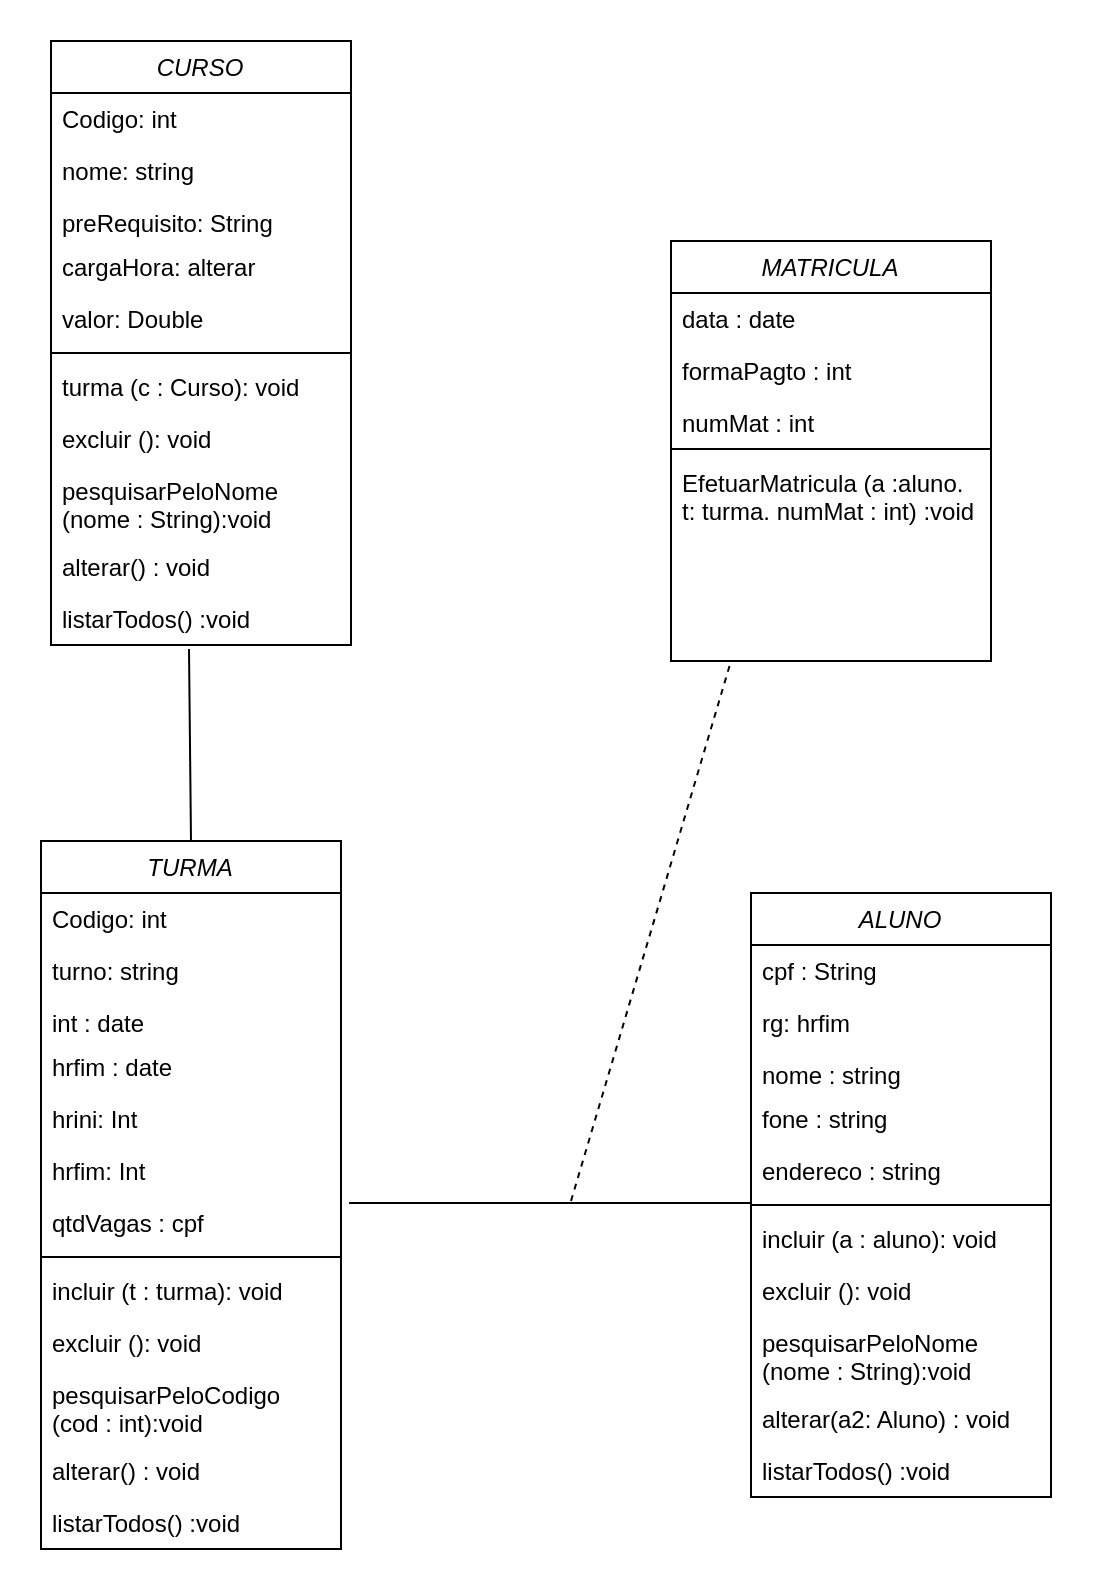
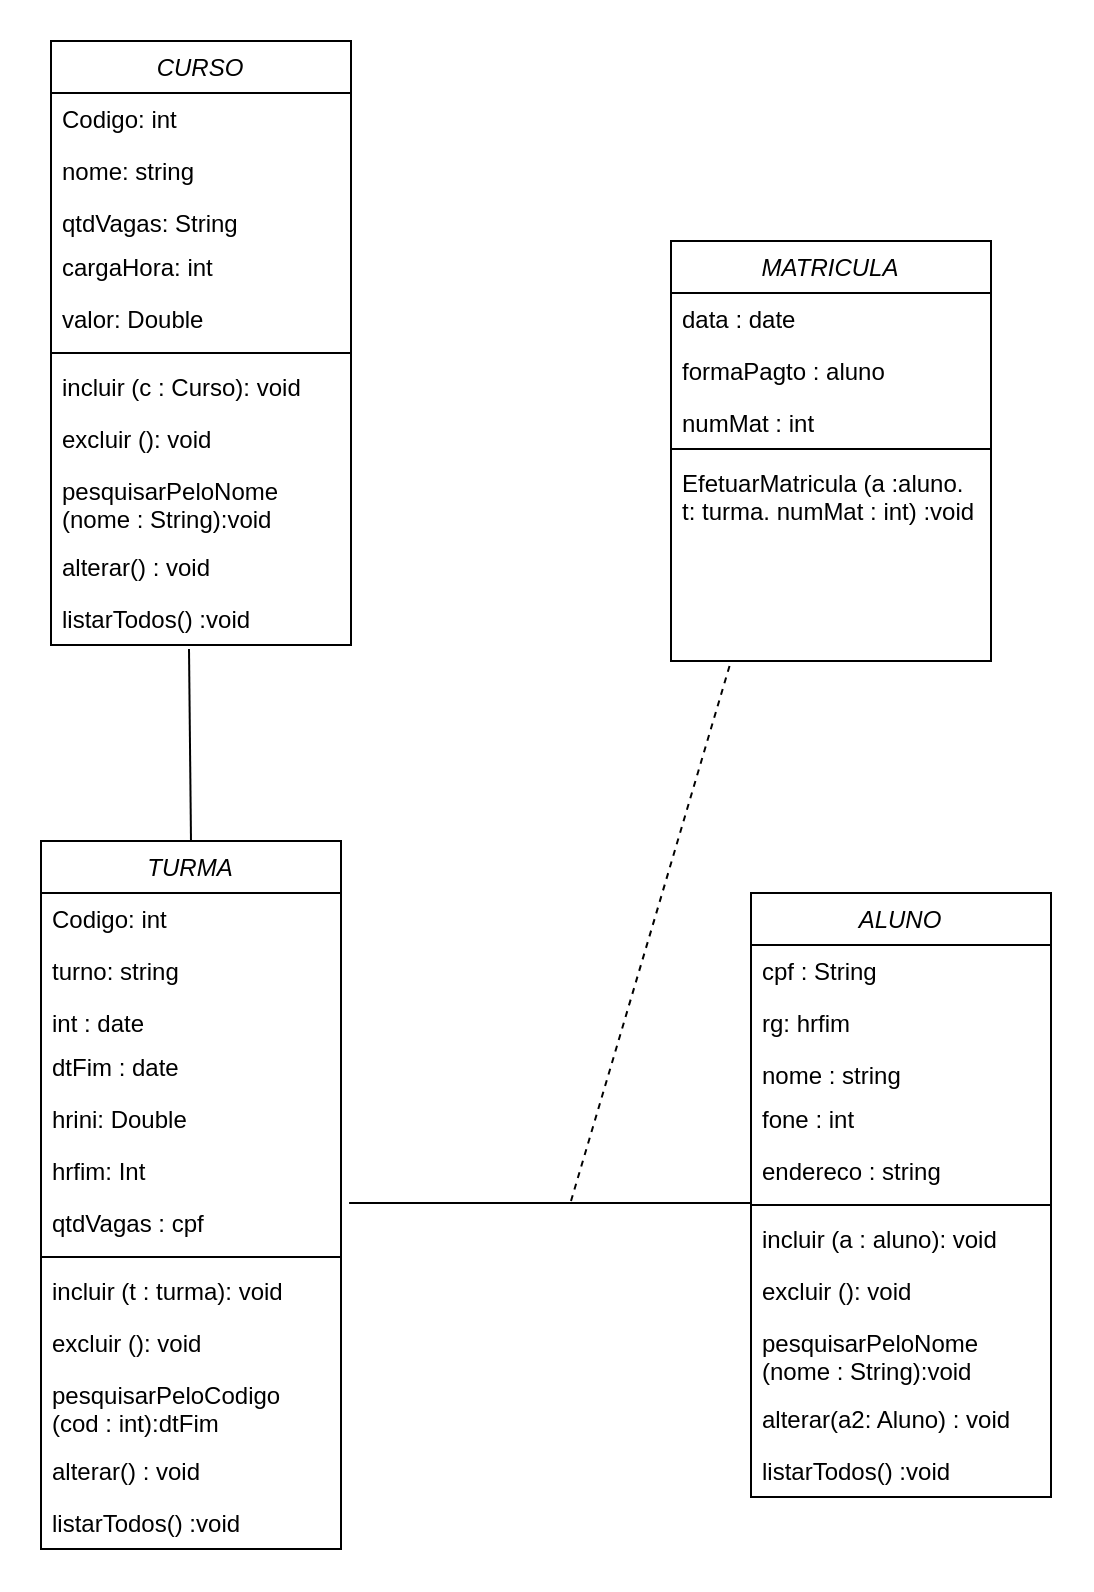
  <mxCell id="0" />
  <mxCell id="1" parent="0" />
  <mxCell id="2" value="CURSO" style="swimlane;fontStyle=2;align=center;verticalAlign=top;childLayout=stackLayout;horizontal=1;startSize=26;horizontalStack=0;resizeParent=1;resizeLast=0;collapsible=1;marginBottom=0;rounded=0;shadow=0;strokeWidth=1;" parent="1" vertex="1"><mxGeometry x="25" y="20" width="150" height="302" as="geometry"><mxRectangle x="120" y="120" width="160" height="26" as="alternateBounds" /></mxGeometry></mxCell>
  <mxCell id="3" value="Codigo: int" style="text;align=left;verticalAlign=top;spacingLeft=4;spacingRight=4;overflow=hidden;rotatable=0;points=[[0,0.5],[1,0.5]];portConstraint=eastwest;" parent="2" vertex="1"><mxGeometry y="26" width="150" height="26" as="geometry" /></mxCell>
  <mxCell id="4" value="nome: string" style="text;align=left;verticalAlign=top;spacingLeft=4;spacingRight=4;overflow=hidden;rotatable=0;points=[[0,0.5],[1,0.5]];portConstraint=eastwest;rounded=0;shadow=0;html=0;" parent="2" vertex="1"><mxGeometry y="52" width="150" height="26" as="geometry" /></mxCell>
- <mxCell id="5" value="preRequisito: String" style="text;align=left;verticalAlign=top;spacingLeft=4;spacingRight=4;overflow=hidden;rotatable=0;points=[[0,0.5],[1,0.5]];portConstraint=eastwest;rounded=0;shadow=0;html=0;" parent="2" vertex="1"><mxGeometry y="78" width="150" height="22" as="geometry" /></mxCell>
- <mxCell id="6" value="cargaHora: alterar" style="text;align=left;verticalAlign=top;spacingLeft=4;spacingRight=4;overflow=hidden;rotatable=0;points=[[0,0.5],[1,0.5]];portConstraint=eastwest;rounded=0;shadow=0;html=0;" vertex="1" parent="2"><mxGeometry y="100" width="150" height="26" as="geometry" /></mxCell>
+ <mxCell id="5" value="qtdVagas: String" style="text;align=left;verticalAlign=top;spacingLeft=4;spacingRight=4;overflow=hidden;rotatable=0;points=[[0,0.5],[1,0.5]];portConstraint=eastwest;rounded=0;shadow=0;html=0;" parent="2" vertex="1"><mxGeometry y="78" width="150" height="22" as="geometry" /></mxCell>
+ <mxCell id="6" value="cargaHora: int" style="text;align=left;verticalAlign=top;spacingLeft=4;spacingRight=4;overflow=hidden;rotatable=0;points=[[0,0.5],[1,0.5]];portConstraint=eastwest;rounded=0;shadow=0;html=0;" vertex="1" parent="2"><mxGeometry y="100" width="150" height="26" as="geometry" /></mxCell>
  <mxCell id="7" value="valor: Double" style="text;align=left;verticalAlign=top;spacingLeft=4;spacingRight=4;overflow=hidden;rotatable=0;points=[[0,0.5],[1,0.5]];portConstraint=eastwest;rounded=0;shadow=0;html=0;" vertex="1" parent="2"><mxGeometry y="126" width="150" height="26" as="geometry" /></mxCell>
  <mxCell id="8" value="" style="line;html=1;strokeWidth=1;align=left;verticalAlign=middle;spacingTop=-1;spacingLeft=3;spacingRight=3;rotatable=0;labelPosition=right;points=[];portConstraint=eastwest;" parent="2" vertex="1"><mxGeometry y="152" width="150" height="8" as="geometry" /></mxCell>
- <mxCell id="9" value="turma (c : Curso): void" style="text;align=left;verticalAlign=top;spacingLeft=4;spacingRight=4;overflow=hidden;rotatable=0;points=[[0,0.5],[1,0.5]];portConstraint=eastwest;rounded=0;shadow=0;html=0;" vertex="1" parent="2"><mxGeometry y="160" width="150" height="26" as="geometry" /></mxCell>
+ <mxCell id="9" value="incluir (c : Curso): void" style="text;align=left;verticalAlign=top;spacingLeft=4;spacingRight=4;overflow=hidden;rotatable=0;points=[[0,0.5],[1,0.5]];portConstraint=eastwest;rounded=0;shadow=0;html=0;" vertex="1" parent="2"><mxGeometry y="160" width="150" height="26" as="geometry" /></mxCell>
  <mxCell id="10" value="excluir (): void" style="text;align=left;verticalAlign=top;spacingLeft=4;spacingRight=4;overflow=hidden;rotatable=0;points=[[0,0.5],[1,0.5]];portConstraint=eastwest;rounded=0;shadow=0;html=0;" vertex="1" parent="2"><mxGeometry y="186" width="150" height="26" as="geometry" /></mxCell>
  <mxCell id="11" value="pesquisarPeloNome&#10;(nome : String):void" style="text;align=left;verticalAlign=top;spacingLeft=4;spacingRight=4;overflow=hidden;rotatable=0;points=[[0,0.5],[1,0.5]];portConstraint=eastwest;rounded=0;shadow=0;html=0;" vertex="1" parent="2"><mxGeometry y="212" width="150" height="38" as="geometry" /></mxCell>
  <mxCell id="12" value="alterar() : void" style="text;align=left;verticalAlign=top;spacingLeft=4;spacingRight=4;overflow=hidden;rotatable=0;points=[[0,0.5],[1,0.5]];portConstraint=eastwest;rounded=0;shadow=0;html=0;" vertex="1" parent="2"><mxGeometry y="250" width="150" height="26" as="geometry" /></mxCell>
  <mxCell id="13" value="listarTodos() :void" style="text;align=left;verticalAlign=top;spacingLeft=4;spacingRight=4;overflow=hidden;rotatable=0;points=[[0,0.5],[1,0.5]];portConstraint=eastwest;rounded=0;shadow=0;html=0;" vertex="1" parent="2"><mxGeometry y="276" width="150" height="26" as="geometry" /></mxCell>
  <mxCell id="14" value="" style="endArrow=none;html=1;rounded=0;exitX=0.46;exitY=1.077;exitDx=0;exitDy=0;exitPerimeter=0;entryX=0.5;entryY=0;entryDx=0;entryDy=0;" edge="1" parent="1" source="13" target="15"><mxGeometry width="50" height="50" relative="1" as="geometry"><mxPoint x="285" y="280" as="sourcePoint" /><mxPoint x="96" y="400" as="targetPoint" /></mxGeometry></mxCell>
  <mxCell id="15" value="TURMA&#10;" style="swimlane;fontStyle=2;align=center;verticalAlign=top;childLayout=stackLayout;horizontal=1;startSize=26;horizontalStack=0;resizeParent=1;resizeLast=0;collapsible=1;marginBottom=0;rounded=0;shadow=0;strokeWidth=1;" vertex="1" parent="1"><mxGeometry x="20" y="420" width="150" height="354" as="geometry"><mxRectangle x="120" y="120" width="160" height="26" as="alternateBounds" /></mxGeometry></mxCell>
  <mxCell id="16" value="Codigo: int" style="text;align=left;verticalAlign=top;spacingLeft=4;spacingRight=4;overflow=hidden;rotatable=0;points=[[0,0.5],[1,0.5]];portConstraint=eastwest;" vertex="1" parent="15"><mxGeometry y="26" width="150" height="26" as="geometry" /></mxCell>
  <mxCell id="17" value="turno: string" style="text;align=left;verticalAlign=top;spacingLeft=4;spacingRight=4;overflow=hidden;rotatable=0;points=[[0,0.5],[1,0.5]];portConstraint=eastwest;rounded=0;shadow=0;html=0;" vertex="1" parent="15"><mxGeometry y="52" width="150" height="26" as="geometry" /></mxCell>
  <mxCell id="18" value="int : date" style="text;align=left;verticalAlign=top;spacingLeft=4;spacingRight=4;overflow=hidden;rotatable=0;points=[[0,0.5],[1,0.5]];portConstraint=eastwest;rounded=0;shadow=0;html=0;" vertex="1" parent="15"><mxGeometry y="78" width="150" height="22" as="geometry" /></mxCell>
- <mxCell id="19" value="hrfim : date" style="text;align=left;verticalAlign=top;spacingLeft=4;spacingRight=4;overflow=hidden;rotatable=0;points=[[0,0.5],[1,0.5]];portConstraint=eastwest;rounded=0;shadow=0;html=0;" vertex="1" parent="15"><mxGeometry y="100" width="150" height="26" as="geometry" /></mxCell>
- <mxCell id="20" value="hrini: Int&#10;" style="text;align=left;verticalAlign=top;spacingLeft=4;spacingRight=4;overflow=hidden;rotatable=0;points=[[0,0.5],[1,0.5]];portConstraint=eastwest;rounded=0;shadow=0;html=0;" vertex="1" parent="15"><mxGeometry y="126" width="150" height="26" as="geometry" /></mxCell>
+ <mxCell id="19" value="dtFim : date" style="text;align=left;verticalAlign=top;spacingLeft=4;spacingRight=4;overflow=hidden;rotatable=0;points=[[0,0.5],[1,0.5]];portConstraint=eastwest;rounded=0;shadow=0;html=0;" vertex="1" parent="15"><mxGeometry y="100" width="150" height="26" as="geometry" /></mxCell>
+ <mxCell id="20" value="hrini: Double&#10;" style="text;align=left;verticalAlign=top;spacingLeft=4;spacingRight=4;overflow=hidden;rotatable=0;points=[[0,0.5],[1,0.5]];portConstraint=eastwest;rounded=0;shadow=0;html=0;" vertex="1" parent="15"><mxGeometry y="126" width="150" height="26" as="geometry" /></mxCell>
  <mxCell id="21" value="hrfim: Int&#10;" style="text;align=left;verticalAlign=top;spacingLeft=4;spacingRight=4;overflow=hidden;rotatable=0;points=[[0,0.5],[1,0.5]];portConstraint=eastwest;rounded=0;shadow=0;html=0;" vertex="1" parent="15"><mxGeometry y="152" width="150" height="26" as="geometry" /></mxCell>
  <mxCell id="22" value="qtdVagas : cpf" style="text;align=left;verticalAlign=top;spacingLeft=4;spacingRight=4;overflow=hidden;rotatable=0;points=[[0,0.5],[1,0.5]];portConstraint=eastwest;rounded=0;shadow=0;html=0;" vertex="1" parent="15"><mxGeometry y="178" width="150" height="26" as="geometry" /></mxCell>
  <mxCell id="23" value="" style="line;html=1;strokeWidth=1;align=left;verticalAlign=middle;spacingTop=-1;spacingLeft=3;spacingRight=3;rotatable=0;labelPosition=right;points=[];portConstraint=eastwest;" vertex="1" parent="15"><mxGeometry y="204" width="150" height="8" as="geometry" /></mxCell>
  <mxCell id="24" value="incluir (t : turma): void" style="text;align=left;verticalAlign=top;spacingLeft=4;spacingRight=4;overflow=hidden;rotatable=0;points=[[0,0.5],[1,0.5]];portConstraint=eastwest;rounded=0;shadow=0;html=0;" vertex="1" parent="15"><mxGeometry y="212" width="150" height="26" as="geometry" /></mxCell>
  <mxCell id="25" value="excluir (): void" style="text;align=left;verticalAlign=top;spacingLeft=4;spacingRight=4;overflow=hidden;rotatable=0;points=[[0,0.5],[1,0.5]];portConstraint=eastwest;rounded=0;shadow=0;html=0;" vertex="1" parent="15"><mxGeometry y="238" width="150" height="26" as="geometry" /></mxCell>
- <mxCell id="26" value="pesquisarPeloCodigo&#10;(cod : int):void" style="text;align=left;verticalAlign=top;spacingLeft=4;spacingRight=4;overflow=hidden;rotatable=0;points=[[0,0.5],[1,0.5]];portConstraint=eastwest;rounded=0;shadow=0;html=0;" vertex="1" parent="15"><mxGeometry y="264" width="150" height="38" as="geometry" /></mxCell>
+ <mxCell id="26" value="pesquisarPeloCodigo&#10;(cod : int):dtFim" style="text;align=left;verticalAlign=top;spacingLeft=4;spacingRight=4;overflow=hidden;rotatable=0;points=[[0,0.5],[1,0.5]];portConstraint=eastwest;rounded=0;shadow=0;html=0;" vertex="1" parent="15"><mxGeometry y="264" width="150" height="38" as="geometry" /></mxCell>
  <mxCell id="27" value="alterar() : void" style="text;align=left;verticalAlign=top;spacingLeft=4;spacingRight=4;overflow=hidden;rotatable=0;points=[[0,0.5],[1,0.5]];portConstraint=eastwest;rounded=0;shadow=0;html=0;" vertex="1" parent="15"><mxGeometry y="302" width="150" height="26" as="geometry" /></mxCell>
  <mxCell id="28" value="listarTodos() :void" style="text;align=left;verticalAlign=top;spacingLeft=4;spacingRight=4;overflow=hidden;rotatable=0;points=[[0,0.5],[1,0.5]];portConstraint=eastwest;rounded=0;shadow=0;html=0;" vertex="1" parent="15"><mxGeometry y="328" width="150" height="26" as="geometry" /></mxCell>
  <mxCell id="29" value="" style="endArrow=none;html=1;rounded=0;exitX=1.027;exitY=0.115;exitDx=0;exitDy=0;exitPerimeter=0;" edge="1" parent="1" source="22"><mxGeometry width="50" height="50" relative="1" as="geometry"><mxPoint x="285" y="580" as="sourcePoint" /><mxPoint x="375" y="601" as="targetPoint" /></mxGeometry></mxCell>
  <mxCell id="30" value="ALUNO" style="swimlane;fontStyle=2;align=center;verticalAlign=top;childLayout=stackLayout;horizontal=1;startSize=26;horizontalStack=0;resizeParent=1;resizeLast=0;collapsible=1;marginBottom=0;rounded=0;shadow=0;strokeWidth=1;" vertex="1" parent="1"><mxGeometry x="375" y="446" width="150" height="302" as="geometry"><mxRectangle x="120" y="120" width="160" height="26" as="alternateBounds" /></mxGeometry></mxCell>
  <mxCell id="31" value="cpf : String" style="text;align=left;verticalAlign=top;spacingLeft=4;spacingRight=4;overflow=hidden;rotatable=0;points=[[0,0.5],[1,0.5]];portConstraint=eastwest;" vertex="1" parent="30"><mxGeometry y="26" width="150" height="26" as="geometry" /></mxCell>
  <mxCell id="32" value="rg: hrfim" style="text;align=left;verticalAlign=top;spacingLeft=4;spacingRight=4;overflow=hidden;rotatable=0;points=[[0,0.5],[1,0.5]];portConstraint=eastwest;rounded=0;shadow=0;html=0;" vertex="1" parent="30"><mxGeometry y="52" width="150" height="26" as="geometry" /></mxCell>
  <mxCell id="33" value="nome : string" style="text;align=left;verticalAlign=top;spacingLeft=4;spacingRight=4;overflow=hidden;rotatable=0;points=[[0,0.5],[1,0.5]];portConstraint=eastwest;rounded=0;shadow=0;html=0;" vertex="1" parent="30"><mxGeometry y="78" width="150" height="22" as="geometry" /></mxCell>
- <mxCell id="34" value="fone : string" style="text;align=left;verticalAlign=top;spacingLeft=4;spacingRight=4;overflow=hidden;rotatable=0;points=[[0,0.5],[1,0.5]];portConstraint=eastwest;rounded=0;shadow=0;html=0;" vertex="1" parent="30"><mxGeometry y="100" width="150" height="26" as="geometry" /></mxCell>
+ <mxCell id="34" value="fone : int" style="text;align=left;verticalAlign=top;spacingLeft=4;spacingRight=4;overflow=hidden;rotatable=0;points=[[0,0.5],[1,0.5]];portConstraint=eastwest;rounded=0;shadow=0;html=0;" vertex="1" parent="30"><mxGeometry y="100" width="150" height="26" as="geometry" /></mxCell>
  <mxCell id="35" value="endereco : string" style="text;align=left;verticalAlign=top;spacingLeft=4;spacingRight=4;overflow=hidden;rotatable=0;points=[[0,0.5],[1,0.5]];portConstraint=eastwest;rounded=0;shadow=0;html=0;" vertex="1" parent="30"><mxGeometry y="126" width="150" height="26" as="geometry" /></mxCell>
  <mxCell id="36" value="" style="line;html=1;strokeWidth=1;align=left;verticalAlign=middle;spacingTop=-1;spacingLeft=3;spacingRight=3;rotatable=0;labelPosition=right;points=[];portConstraint=eastwest;" vertex="1" parent="30"><mxGeometry y="152" width="150" height="8" as="geometry" /></mxCell>
  <mxCell id="37" value="incluir (a : aluno): void" style="text;align=left;verticalAlign=top;spacingLeft=4;spacingRight=4;overflow=hidden;rotatable=0;points=[[0,0.5],[1,0.5]];portConstraint=eastwest;rounded=0;shadow=0;html=0;" vertex="1" parent="30"><mxGeometry y="160" width="150" height="26" as="geometry" /></mxCell>
  <mxCell id="38" value="excluir (): void" style="text;align=left;verticalAlign=top;spacingLeft=4;spacingRight=4;overflow=hidden;rotatable=0;points=[[0,0.5],[1,0.5]];portConstraint=eastwest;rounded=0;shadow=0;html=0;" vertex="1" parent="30"><mxGeometry y="186" width="150" height="26" as="geometry" /></mxCell>
  <mxCell id="39" value="pesquisarPeloNome&#10;(nome : String):void" style="text;align=left;verticalAlign=top;spacingLeft=4;spacingRight=4;overflow=hidden;rotatable=0;points=[[0,0.5],[1,0.5]];portConstraint=eastwest;rounded=0;shadow=0;html=0;" vertex="1" parent="30"><mxGeometry y="212" width="150" height="38" as="geometry" /></mxCell>
  <mxCell id="40" value="alterar(a2: Aluno) : void" style="text;align=left;verticalAlign=top;spacingLeft=4;spacingRight=4;overflow=hidden;rotatable=0;points=[[0,0.5],[1,0.5]];portConstraint=eastwest;rounded=0;shadow=0;html=0;" vertex="1" parent="30"><mxGeometry y="250" width="150" height="26" as="geometry" /></mxCell>
  <mxCell id="41" value="listarTodos() :void" style="text;align=left;verticalAlign=top;spacingLeft=4;spacingRight=4;overflow=hidden;rotatable=0;points=[[0,0.5],[1,0.5]];portConstraint=eastwest;rounded=0;shadow=0;html=0;" vertex="1" parent="30"><mxGeometry y="276" width="150" height="26" as="geometry" /></mxCell>
  <mxCell id="42" value="MATRICULA&#10;" style="swimlane;fontStyle=2;align=center;verticalAlign=top;childLayout=stackLayout;horizontal=1;startSize=26;horizontalStack=0;resizeParent=1;resizeLast=0;collapsible=1;marginBottom=0;rounded=0;shadow=0;strokeWidth=1;" vertex="1" parent="1"><mxGeometry x="335" y="120" width="160" height="210" as="geometry"><mxRectangle x="120" y="120" width="160" height="26" as="alternateBounds" /></mxGeometry></mxCell>
  <mxCell id="43" value="data : date" style="text;align=left;verticalAlign=top;spacingLeft=4;spacingRight=4;overflow=hidden;rotatable=0;points=[[0,0.5],[1,0.5]];portConstraint=eastwest;" vertex="1" parent="42"><mxGeometry y="26" width="160" height="26" as="geometry" /></mxCell>
- <mxCell id="44" value="formaPagto : int" style="text;align=left;verticalAlign=top;spacingLeft=4;spacingRight=4;overflow=hidden;rotatable=0;points=[[0,0.5],[1,0.5]];portConstraint=eastwest;rounded=0;shadow=0;html=0;" vertex="1" parent="42"><mxGeometry y="52" width="160" height="26" as="geometry" /></mxCell>
+ <mxCell id="44" value="formaPagto : aluno" style="text;align=left;verticalAlign=top;spacingLeft=4;spacingRight=4;overflow=hidden;rotatable=0;points=[[0,0.5],[1,0.5]];portConstraint=eastwest;rounded=0;shadow=0;html=0;" vertex="1" parent="42"><mxGeometry y="52" width="160" height="26" as="geometry" /></mxCell>
  <mxCell id="45" value="numMat : int" style="text;align=left;verticalAlign=top;spacingLeft=4;spacingRight=4;overflow=hidden;rotatable=0;points=[[0,0.5],[1,0.5]];portConstraint=eastwest;rounded=0;shadow=0;html=0;" vertex="1" parent="42"><mxGeometry y="78" width="160" height="22" as="geometry" /></mxCell>
  <mxCell id="46" value="" style="line;html=1;strokeWidth=1;align=left;verticalAlign=middle;spacingTop=-1;spacingLeft=3;spacingRight=3;rotatable=0;labelPosition=right;points=[];portConstraint=eastwest;" vertex="1" parent="42"><mxGeometry y="100" width="160" height="8" as="geometry" /></mxCell>
  <mxCell id="47" value="EfetuarMatricula (a :aluno. &#10;t: turma. numMat : int) :void" style="text;align=left;verticalAlign=top;spacingLeft=4;spacingRight=4;overflow=hidden;rotatable=0;points=[[0,0.5],[1,0.5]];portConstraint=eastwest;rounded=0;shadow=0;html=0;" vertex="1" parent="42"><mxGeometry y="108" width="160" height="102" as="geometry" /></mxCell>
  <mxCell id="48" value="" style="endArrow=none;dashed=1;html=1;rounded=0;" edge="1" parent="42"><mxGeometry width="50" height="50" relative="1" as="geometry"><mxPoint x="-50" y="480" as="sourcePoint" /><mxPoint x="30" y="210" as="targetPoint" /></mxGeometry></mxCell>
